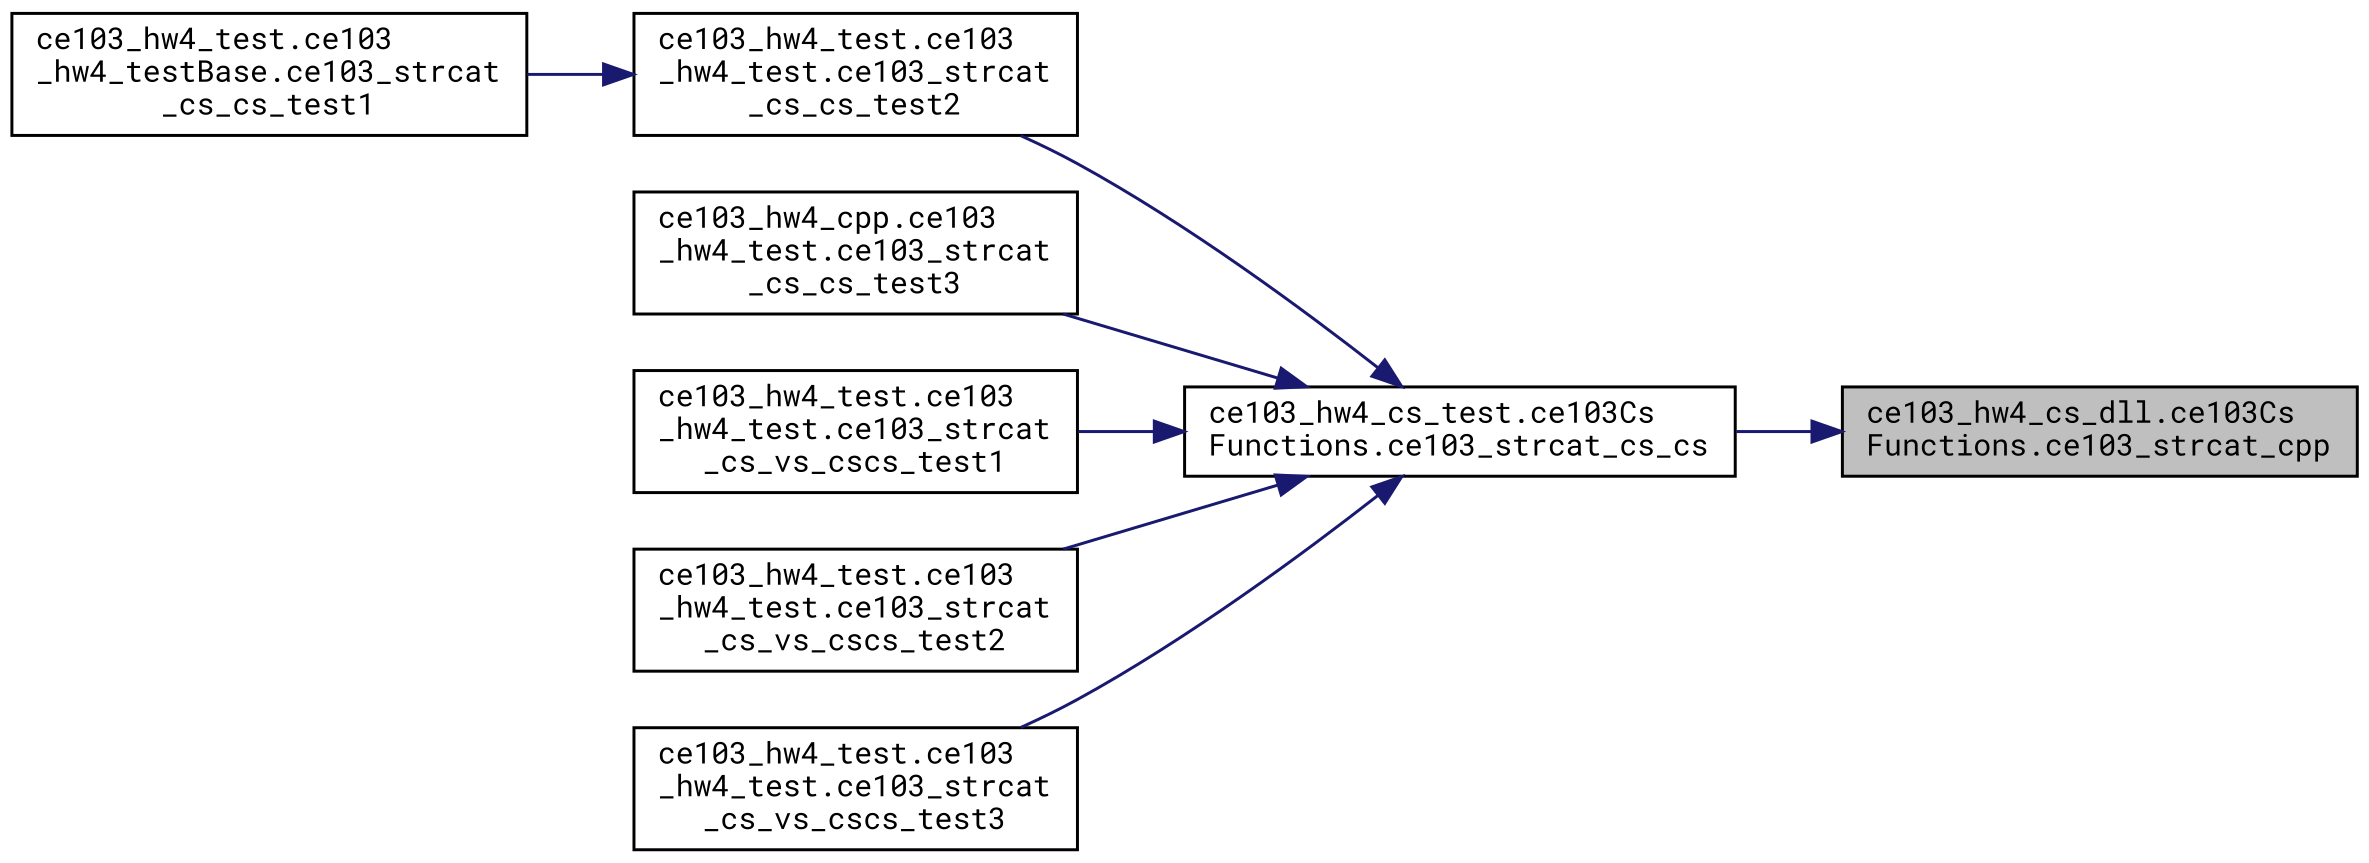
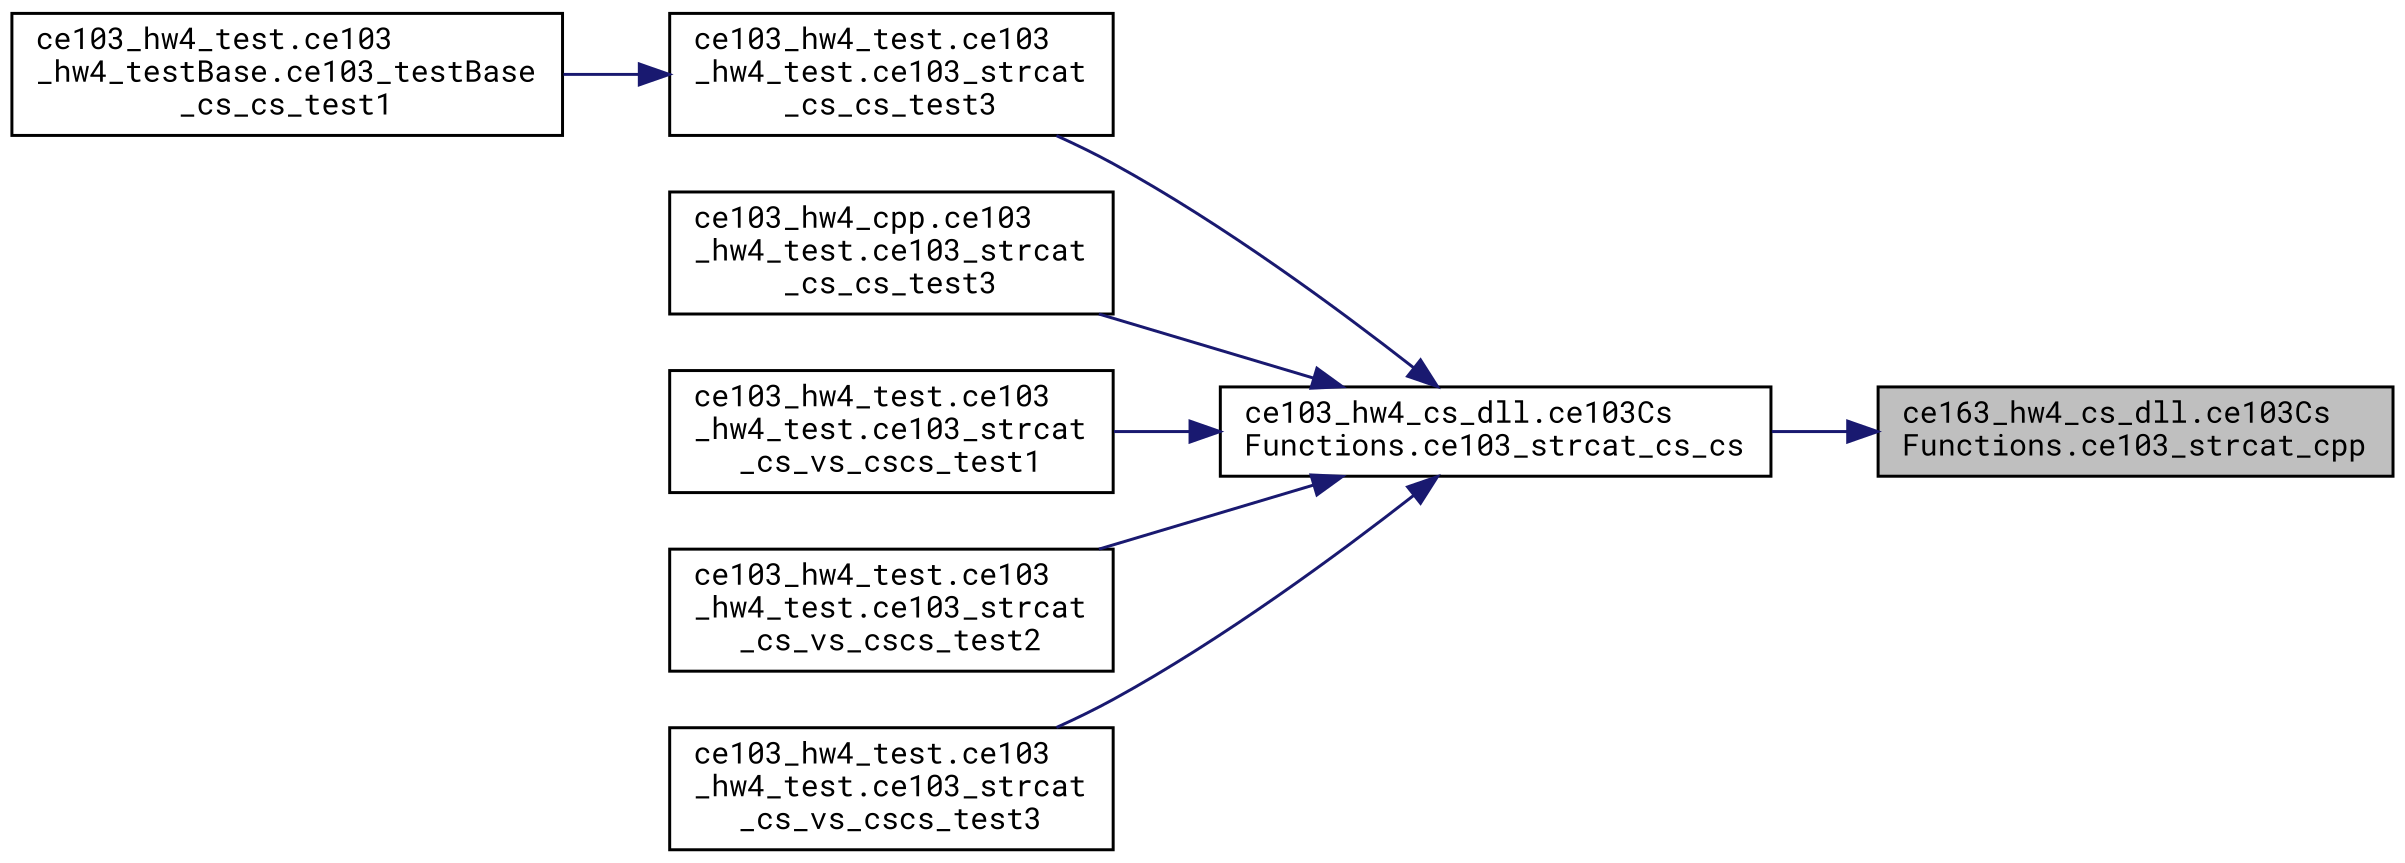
  digraph {
    fontname="Roboto Mono"
    rankdir=RL
    node [color=black fillcolor=white fontname="Roboto Mono" fontsize=10 shape=record style=filled]
    edge [color=midnightblue dir=back fontname="Roboto Mono" fontsize=10 labelfontname=Helvetica labelfontsize=10 style=solid]
-   n1 [fillcolor=grey75 fontcolor=black height=0.2 label="ce103_hw4_cs_dll.ce103Cs\lFunctions.ce103_strcat_cpp" width=0.4]
-   n2 [height=0.2 label="ce103_hw4_cs_test.ce103Cs\lFunctions.ce103_strcat_cs_cs" width=0.4]
-   n3 [height=0.2 label="ce103_hw4_test.ce103\l_hw4_test.ce103_strcat\l_cs_cs_test2" width=0.4]
+   n1 [fillcolor=grey75 fontcolor=black height=0.2 label="ce163_hw4_cs_dll.ce103Cs\lFunctions.ce103_strcat_cpp" width=0.4]
+   n2 [height=0.2 label="ce103_hw4_cs_dll.ce103Cs\lFunctions.ce103_strcat_cs_cs" width=0.4]
+   n3 [height=0.2 label="ce103_hw4_test.ce103\l_hw4_test.ce103_strcat\l_cs_cs_test3" width=0.4]
    n4 [height=0.2 label="ce103_hw4_cpp.ce103\l_hw4_test.ce103_strcat\l_cs_cs_test3" width=0.4]
    n5 [height=0.2 label="ce103_hw4_test.ce103\l_hw4_test.ce103_strcat\l_cs_vs_cscs_test1" width=0.4]
    n6 [height=0.2 label="ce103_hw4_test.ce103\l_hw4_test.ce103_strcat\l_cs_vs_cscs_test2" width=0.4]
    n7 [height=0.2 label="ce103_hw4_test.ce103\l_hw4_test.ce103_strcat\l_cs_vs_cscs_test3" width=0.4]
-   n8 [height=0.2 label="ce103_hw4_test.ce103\l_hw4_testBase.ce103_strcat\l_cs_cs_test1" width=0.4]
+   n8 [height=0.2 label="ce103_hw4_test.ce103\l_hw4_testBase.ce103_testBase\l_cs_cs_test1" width=0.4]
    n1 -> n2
    n2 -> n3
    n2 -> n4
    n2 -> n5
    n2 -> n6
    n2 -> n7
    n3 -> n8
  }
